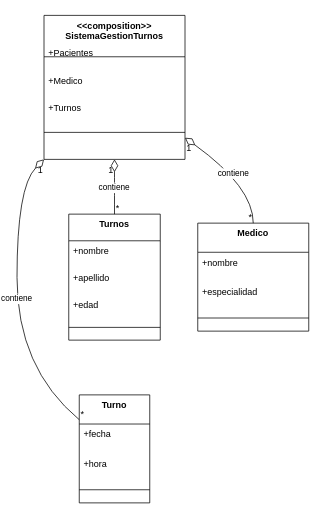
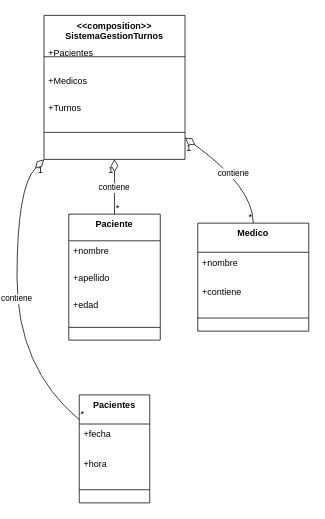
  <mxCell id="0" />
  <mxCell id="1" parent="0" />
  <mxCell id="2" value="&lt;&lt;composition&gt;&gt;&#10;SistemaGestionTurnos" style="swimlane;fontStyle=1;align=center;verticalAlign=top;childLayout=stackLayout;horizontal=1;startSize=55.2;horizontalStack=0;resizeParent=1;resizeParentMax=0;resizeLast=0;collapsible=0;marginBottom=0;" vertex="1" parent="1"><mxGeometry x="56" y="20" width="188" height="192" as="geometry" /></mxCell>
  <mxCell id="3" value="+Pacientes" style="text;strokeColor=none;fillColor=none;align=left;verticalAlign=top;spacingLeft=4;spacingRight=4;overflow=hidden;rotatable=0;points=[[0,0.5],[1,0.5]];portConstraint=eastwest;" vertex="1" parent="2"><mxGeometry y="37" width="188" height="37" as="geometry" /></mxCell>
- <mxCell id="4" value="+Medico" style="text;strokeColor=none;fillColor=none;align=left;verticalAlign=top;spacingLeft=4;spacingRight=4;overflow=hidden;rotatable=0;points=[[0,0.5],[1,0.5]];portConstraint=eastwest;" vertex="1" parent="2"><mxGeometry y="74" width="188" height="37" as="geometry" /></mxCell>
+ <mxCell id="4" value="+Medicos" style="text;strokeColor=none;fillColor=none;align=left;verticalAlign=top;spacingLeft=4;spacingRight=4;overflow=hidden;rotatable=0;points=[[0,0.5],[1,0.5]];portConstraint=eastwest;" vertex="1" parent="2"><mxGeometry y="74" width="188" height="37" as="geometry" /></mxCell>
  <mxCell id="5" value="+Turnos" style="text;strokeColor=none;fillColor=none;align=left;verticalAlign=top;spacingLeft=4;spacingRight=4;overflow=hidden;rotatable=0;points=[[0,0.5],[1,0.5]];portConstraint=eastwest;" vertex="1" parent="2"><mxGeometry y="110" width="188" height="37" as="geometry" /></mxCell>
  <mxCell id="6" style="line;strokeWidth=1;fillColor=none;align=left;verticalAlign=middle;spacingTop=-1;spacingLeft=3;spacingRight=3;rotatable=0;labelPosition=right;points=[];portConstraint=eastwest;strokeColor=inherit;" vertex="1" parent="2"><mxGeometry y="147" width="188" height="18" as="geometry" /></mxCell>
- <mxCell id="7" value="Turnos" style="swimlane;fontStyle=1;align=center;verticalAlign=top;childLayout=stackLayout;horizontal=1;startSize=35.556;horizontalStack=0;resizeParent=1;resizeParentMax=0;resizeLast=0;collapsible=0;marginBottom=0;" vertex="1" parent="1"><mxGeometry x="89" y="285" width="122" height="168" as="geometry" /></mxCell>
+ <mxCell id="7" value="Paciente" style="swimlane;fontStyle=1;align=center;verticalAlign=top;childLayout=stackLayout;horizontal=1;startSize=35.556;horizontalStack=0;resizeParent=1;resizeParentMax=0;resizeLast=0;collapsible=0;marginBottom=0;" vertex="1" parent="1"><mxGeometry x="89" y="285" width="122" height="168" as="geometry" /></mxCell>
  <mxCell id="8" value="+nombre" style="text;strokeColor=none;fillColor=none;align=left;verticalAlign=top;spacingLeft=4;spacingRight=4;overflow=hidden;rotatable=0;points=[[0,0.5],[1,0.5]];portConstraint=eastwest;" vertex="1" parent="7"><mxGeometry y="36" width="122" height="36" as="geometry" /></mxCell>
  <mxCell id="9" value="+apellido" style="text;strokeColor=none;fillColor=none;align=left;verticalAlign=top;spacingLeft=4;spacingRight=4;overflow=hidden;rotatable=0;points=[[0,0.5],[1,0.5]];portConstraint=eastwest;" vertex="1" parent="7"><mxGeometry y="71" width="122" height="36" as="geometry" /></mxCell>
  <mxCell id="10" value="+edad" style="text;strokeColor=none;fillColor=none;align=left;verticalAlign=top;spacingLeft=4;spacingRight=4;overflow=hidden;rotatable=0;points=[[0,0.5],[1,0.5]];portConstraint=eastwest;" vertex="1" parent="7"><mxGeometry y="107" width="122" height="36" as="geometry" /></mxCell>
  <mxCell id="11" style="line;strokeWidth=1;fillColor=none;align=left;verticalAlign=middle;spacingTop=-1;spacingLeft=3;spacingRight=3;rotatable=0;labelPosition=right;points=[];portConstraint=eastwest;strokeColor=inherit;" vertex="1" parent="7"><mxGeometry y="142" width="122" height="18" as="geometry" /></mxCell>
  <mxCell id="12" value="Medico" style="swimlane;fontStyle=1;align=center;verticalAlign=top;childLayout=stackLayout;horizontal=1;startSize=38.857;horizontalStack=0;resizeParent=1;resizeParentMax=0;resizeLast=0;collapsible=0;marginBottom=0;" vertex="1" parent="1"><mxGeometry x="261" y="297" width="148" height="144" as="geometry" /></mxCell>
  <mxCell id="13" value="+nombre" style="text;strokeColor=none;fillColor=none;align=left;verticalAlign=top;spacingLeft=4;spacingRight=4;overflow=hidden;rotatable=0;points=[[0,0.5],[1,0.5]];portConstraint=eastwest;" vertex="1" parent="12"><mxGeometry y="39" width="148" height="39" as="geometry" /></mxCell>
- <mxCell id="14" value="+especialidad" style="text;strokeColor=none;fillColor=none;align=left;verticalAlign=top;spacingLeft=4;spacingRight=4;overflow=hidden;rotatable=0;points=[[0,0.5],[1,0.5]];portConstraint=eastwest;" vertex="1" parent="12"><mxGeometry y="78" width="148" height="39" as="geometry" /></mxCell>
+ <mxCell id="14" value="+contiene" style="text;strokeColor=none;fillColor=none;align=left;verticalAlign=top;spacingLeft=4;spacingRight=4;overflow=hidden;rotatable=0;points=[[0,0.5],[1,0.5]];portConstraint=eastwest;" vertex="1" parent="12"><mxGeometry y="78" width="148" height="39" as="geometry" /></mxCell>
  <mxCell id="15" style="line;strokeWidth=1;fillColor=none;align=left;verticalAlign=middle;spacingTop=-1;spacingLeft=3;spacingRight=3;rotatable=0;labelPosition=right;points=[];portConstraint=eastwest;strokeColor=inherit;" vertex="1" parent="12"><mxGeometry y="117" width="148" height="19" as="geometry" /></mxCell>
- <mxCell id="16" value="Turno" style="swimlane;fontStyle=1;align=center;verticalAlign=top;childLayout=stackLayout;horizontal=1;startSize=38.857;horizontalStack=0;resizeParent=1;resizeParentMax=0;resizeLast=0;collapsible=0;marginBottom=0;" vertex="1" parent="1"><mxGeometry x="103" y="526" width="94" height="144" as="geometry" /></mxCell>
+ <mxCell id="16" value="Pacientes" style="swimlane;fontStyle=1;align=center;verticalAlign=top;childLayout=stackLayout;horizontal=1;startSize=38.857;horizontalStack=0;resizeParent=1;resizeParentMax=0;resizeLast=0;collapsible=0;marginBottom=0;" vertex="1" parent="1"><mxGeometry x="103" y="526" width="94" height="144" as="geometry" /></mxCell>
  <mxCell id="17" value="+fecha" style="text;strokeColor=none;fillColor=none;align=left;verticalAlign=top;spacingLeft=4;spacingRight=4;overflow=hidden;rotatable=0;points=[[0,0.5],[1,0.5]];portConstraint=eastwest;" vertex="1" parent="16"><mxGeometry y="39" width="94" height="39" as="geometry" /></mxCell>
  <mxCell id="18" value="+hora" style="text;strokeColor=none;fillColor=none;align=left;verticalAlign=top;spacingLeft=4;spacingRight=4;overflow=hidden;rotatable=0;points=[[0,0.5],[1,0.5]];portConstraint=eastwest;" vertex="1" parent="16"><mxGeometry y="78" width="94" height="39" as="geometry" /></mxCell>
  <mxCell id="19" style="line;strokeWidth=1;fillColor=none;align=left;verticalAlign=middle;spacingTop=-1;spacingLeft=3;spacingRight=3;rotatable=0;labelPosition=right;points=[];portConstraint=eastwest;strokeColor=inherit;" vertex="1" parent="16"><mxGeometry y="117" width="94" height="19" as="geometry" /></mxCell>
  <mxCell id="20" value="contiene" style="curved=1;startArrow=diamondThin;startSize=14;startFill=0;endArrow=none;exitX=0.5;exitY=1;entryX=0.5;entryY=0;" edge="1" parent="1" source="2" target="7"><mxGeometry relative="1" as="geometry"><Array as="points" /></mxGeometry></mxCell>
  <mxCell id="21" value="1" style="edgeLabel;resizable=0;labelBackgroundColor=none;fontSize=12;align=right;verticalAlign=top;" vertex="1" parent="20"><mxGeometry x="-1" relative="1" as="geometry" /></mxCell>
  <mxCell id="22" value="*" style="edgeLabel;resizable=0;labelBackgroundColor=none;fontSize=12;align=left;verticalAlign=bottom;" vertex="1" parent="20"><mxGeometry x="1" relative="1" as="geometry" /></mxCell>
  <mxCell id="23" value="contiene" style="curved=1;startArrow=diamondThin;startSize=14;startFill=0;endArrow=none;exitX=1;exitY=0.85;entryX=0.5;entryY=0;" edge="1" parent="1" source="2" target="12"><mxGeometry relative="1" as="geometry"><Array as="points"><mxPoint x="335" y="249" /></Array></mxGeometry></mxCell>
  <mxCell id="24" value="1" style="edgeLabel;resizable=0;labelBackgroundColor=none;fontSize=12;align=left;verticalAlign=top;" vertex="1" parent="23"><mxGeometry x="-1" relative="1" as="geometry" /></mxCell>
  <mxCell id="25" value="*" style="edgeLabel;resizable=0;labelBackgroundColor=none;fontSize=12;align=right;verticalAlign=bottom;" vertex="1" parent="23"><mxGeometry x="1" relative="1" as="geometry" /></mxCell>
  <mxCell id="26" value="contiene" style="curved=1;startArrow=diamondThin;startSize=14;startFill=0;endArrow=none;exitX=0;exitY=1;entryX=0;entryY=0.23;" edge="1" parent="1" source="2" target="16"><mxGeometry relative="1" as="geometry"><Array as="points"><mxPoint x="20" y="249" /><mxPoint x="20" y="490" /></Array></mxGeometry></mxCell>
  <mxCell id="27" value="1" style="edgeLabel;resizable=0;labelBackgroundColor=none;fontSize=12;align=right;verticalAlign=top;" vertex="1" parent="26"><mxGeometry x="-1" relative="1" as="geometry" /></mxCell>
  <mxCell id="28" value="*" style="edgeLabel;resizable=0;labelBackgroundColor=none;fontSize=12;align=left;verticalAlign=bottom;" vertex="1" parent="26"><mxGeometry x="1" relative="1" as="geometry" /></mxCell>
